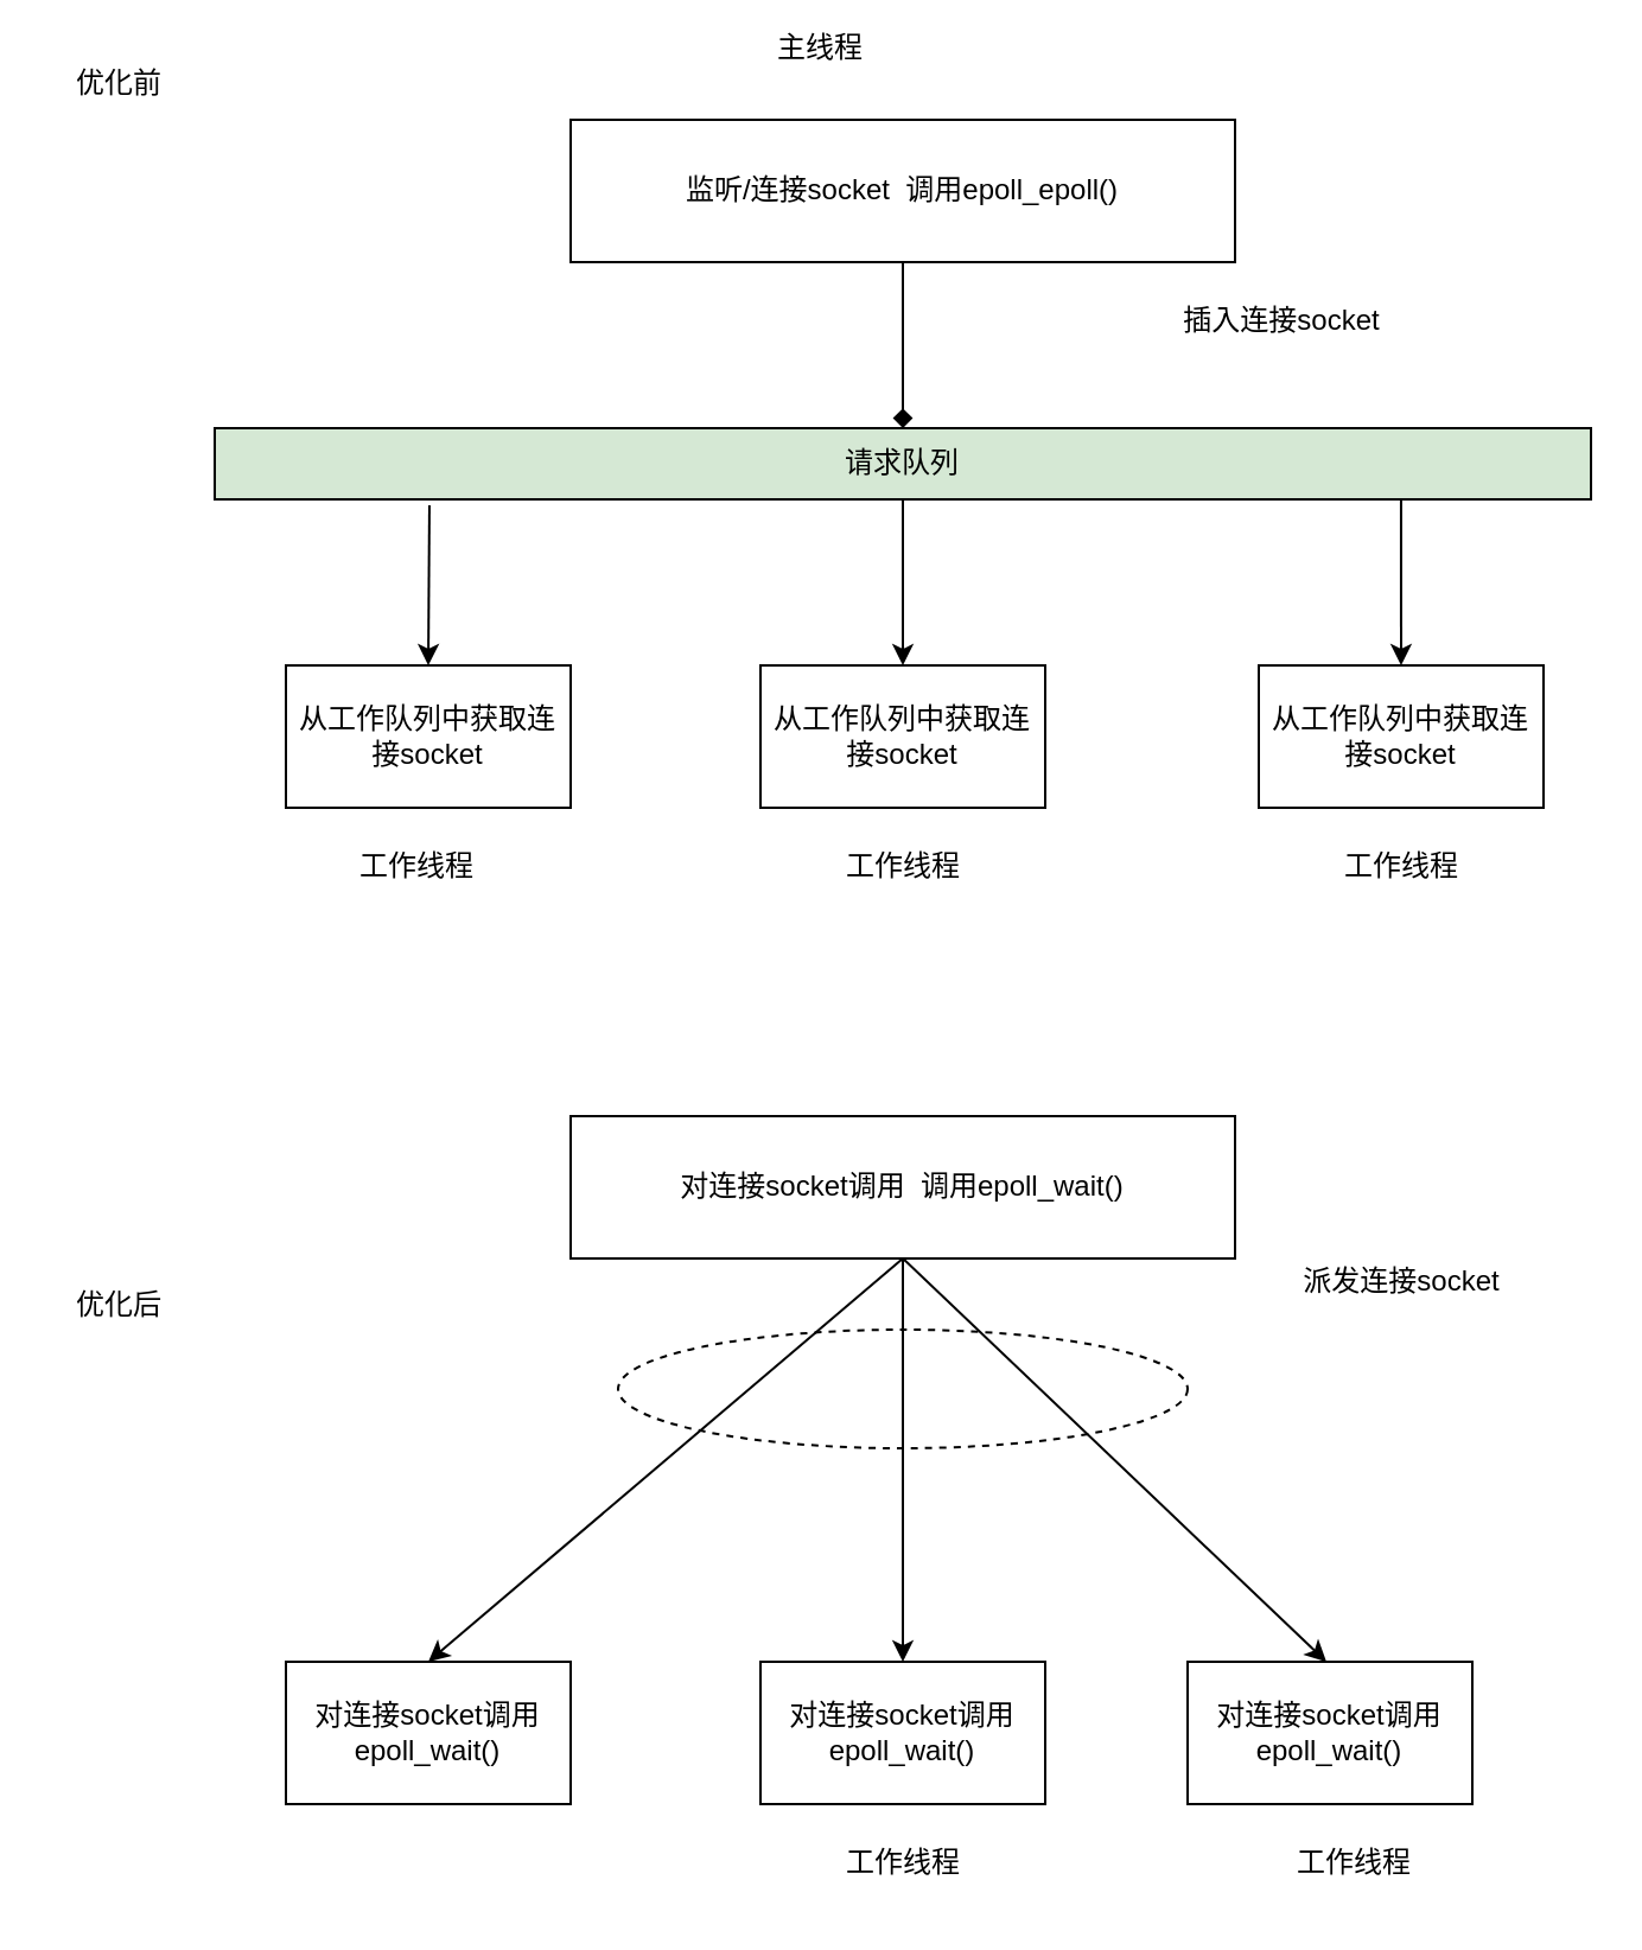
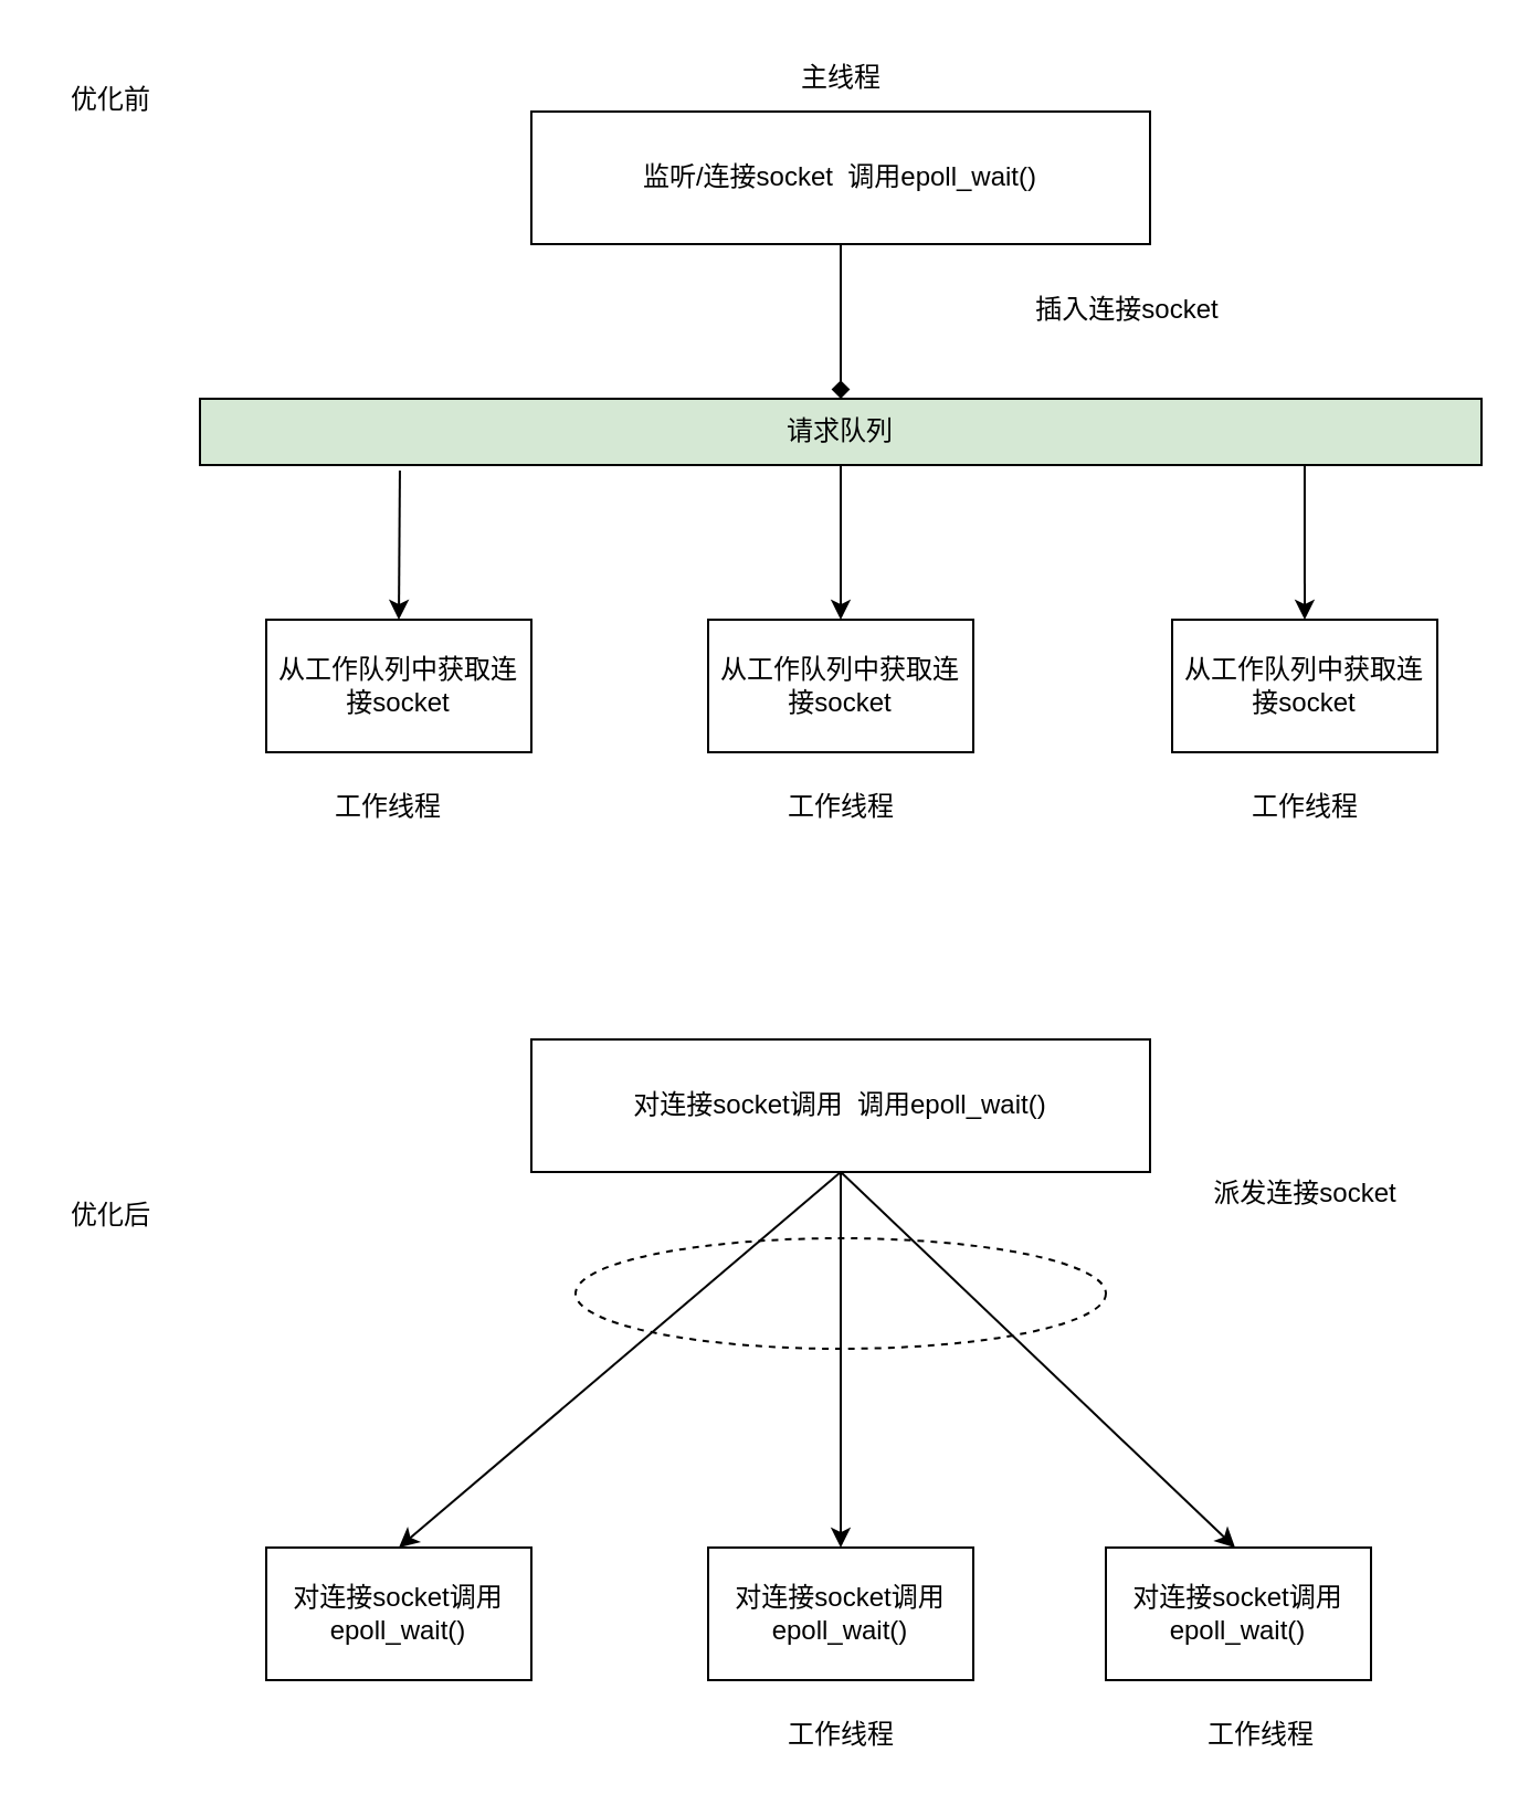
  <mxCell id="0" />
  <mxCell id="1" parent="0" />
  <mxCell id="2" value="" style="ellipse;whiteSpace=wrap;html=1;dashed=1;" vertex="1" parent="1"><mxGeometry x="260" y="560" width="240" height="50" as="geometry" /></mxCell>
- <mxCell id="3" value="监听/连接socket&amp;nbsp; 调用epoll_epoll()" style="rounded=0;whiteSpace=wrap;html=1;" vertex="1" parent="1"><mxGeometry x="240" y="50" width="280" height="60" as="geometry" /></mxCell>
+ <mxCell id="3" value="监听/连接socket&amp;nbsp; 调用epoll_wait()" style="rounded=0;whiteSpace=wrap;html=1;" vertex="1" parent="1"><mxGeometry x="240" y="50" width="280" height="60" as="geometry" /></mxCell>
  <mxCell id="4" value="" style="endArrow=diamond;html=1;exitX=0.5;exitY=1;exitDx=0;exitDy=0;entryX=0.5;entryY=0;entryDx=0;entryDy=0;" edge="1" parent="1" source="3" target="6"><mxGeometry width="50" height="50" relative="1" as="geometry"><mxPoint x="490" y="270" as="sourcePoint" /><mxPoint x="380" y="150" as="targetPoint" /></mxGeometry></mxCell>
- <mxCell id="5" value="插入连接socket" style="text;html=1;strokeColor=none;fillColor=none;align=center;verticalAlign=middle;whiteSpace=wrap;rounded=0;" vertex="1" parent="1"><mxGeometry x="480" y="120" width="120" height="30" as="geometry" /></mxCell>
+ <mxCell id="5" value="插入连接socket" style="text;html=1;strokeColor=none;fillColor=none;align=center;verticalAlign=middle;whiteSpace=wrap;rounded=0;" vertex="1" parent="1"><mxGeometry x="450" y="125" width="120" height="30" as="geometry" /></mxCell>
  <mxCell id="6" value="请求队列" style="rounded=0;whiteSpace=wrap;html=1;fillColor=#d5e8d4;" vertex="1" parent="1"><mxGeometry x="90" y="180" width="580" height="30" as="geometry" /></mxCell>
  <mxCell id="7" value="从工作队列中获取连接socket" style="whiteSpace=wrap;html=1;" vertex="1" parent="1"><mxGeometry x="120" y="280" width="120" height="60" as="geometry" /></mxCell>
  <mxCell id="8" value="从工作队列中获取连接socket" style="whiteSpace=wrap;html=1;" vertex="1" parent="1"><mxGeometry x="320" y="280" width="120" height="60" as="geometry" /></mxCell>
  <mxCell id="9" value="从工作队列中获取连接socket" style="whiteSpace=wrap;html=1;" vertex="1" parent="1"><mxGeometry x="530" y="280" width="120" height="60" as="geometry" /></mxCell>
  <mxCell id="10" value="" style="endArrow=classic;html=1;exitX=0.156;exitY=1.084;exitDx=0;exitDy=0;exitPerimeter=0;entryX=0.5;entryY=0;entryDx=0;entryDy=0;" edge="1" parent="1" source="6" target="7"><mxGeometry width="50" height="50" relative="1" as="geometry"><mxPoint x="200" y="450" as="sourcePoint" /><mxPoint x="250" y="400" as="targetPoint" /></mxGeometry></mxCell>
  <mxCell id="11" value="" style="endArrow=classic;html=1;exitX=0.5;exitY=1;exitDx=0;exitDy=0;entryX=0.5;entryY=0;entryDx=0;entryDy=0;" edge="1" parent="1" source="6" target="8"><mxGeometry width="50" height="50" relative="1" as="geometry"><mxPoint x="190.48" y="222.52" as="sourcePoint" /><mxPoint x="190" y="290" as="targetPoint" /></mxGeometry></mxCell>
  <mxCell id="12" value="" style="endArrow=classic;html=1;exitX=0.862;exitY=1;exitDx=0;exitDy=0;exitPerimeter=0;" edge="1" parent="1" source="6" target="9"><mxGeometry width="50" height="50" relative="1" as="geometry"><mxPoint x="200.48" y="232.52" as="sourcePoint" /><mxPoint x="200" y="300" as="targetPoint" /></mxGeometry></mxCell>
  <mxCell id="13" value="工作线程" style="text;html=1;align=center;verticalAlign=middle;resizable=0;points=[];autosize=1;strokeColor=none;fillColor=none;" vertex="1" parent="1"><mxGeometry x="140" y="350" width="70" height="30" as="geometry" /></mxCell>
  <mxCell id="14" value="工作线程" style="text;html=1;align=center;verticalAlign=middle;resizable=0;points=[];autosize=1;strokeColor=none;fillColor=none;" vertex="1" parent="1"><mxGeometry x="555" y="350" width="70" height="30" as="geometry" /></mxCell>
  <mxCell id="15" value="工作线程" style="text;html=1;align=center;verticalAlign=middle;resizable=0;points=[];autosize=1;strokeColor=none;fillColor=none;" vertex="1" parent="1"><mxGeometry x="345" y="350" width="70" height="30" as="geometry" /></mxCell>
- <mxCell id="16" value="主线程" style="text;html=1;align=center;verticalAlign=middle;resizable=0;points=[];autosize=1;strokeColor=none;fillColor=none;" vertex="1" parent="1"><mxGeometry x="315" y="5" width="60" height="30" as="geometry" /></mxCell>
+ <mxCell id="16" value="主线程" style="text;html=1;align=center;verticalAlign=middle;resizable=0;points=[];autosize=1;strokeColor=none;fillColor=none;" vertex="1" parent="1"><mxGeometry x="350" y="20" width="60" height="30" as="geometry" /></mxCell>
  <mxCell id="17" value="对连接socket调用&amp;nbsp; 调用epoll_wait()" style="rounded=0;whiteSpace=wrap;html=1;" vertex="1" parent="1"><mxGeometry x="240" y="470" width="280" height="60" as="geometry" /></mxCell>
  <mxCell id="18" value="对连接socket调用&lt;br&gt;epoll_wait()" style="whiteSpace=wrap;html=1;" vertex="1" parent="1"><mxGeometry x="120" y="700" width="120" height="60" as="geometry" /></mxCell>
  <mxCell id="19" value="" style="endArrow=classic;html=1;exitX=0.5;exitY=1;exitDx=0;exitDy=0;entryX=0.5;entryY=0;entryDx=0;entryDy=0;" edge="1" parent="1" source="17" target="18"><mxGeometry width="50" height="50" relative="1" as="geometry"><mxPoint x="180.48" y="632.52" as="sourcePoint" /><mxPoint x="250" y="820" as="targetPoint" /></mxGeometry></mxCell>
  <mxCell id="20" value="" style="endArrow=classic;html=1;exitX=0.5;exitY=1;exitDx=0;exitDy=0;entryX=0.5;entryY=0;entryDx=0;entryDy=0;" edge="1" parent="1" source="17"><mxGeometry width="50" height="50" relative="1" as="geometry"><mxPoint x="380" y="630" as="sourcePoint" /><mxPoint x="380" y="700" as="targetPoint" /></mxGeometry></mxCell>
  <mxCell id="21" value="" style="endArrow=classic;html=1;exitX=0.5;exitY=1;exitDx=0;exitDy=0;" edge="1" parent="1" source="17"><mxGeometry width="50" height="50" relative="1" as="geometry"><mxPoint x="589.96" y="630" as="sourcePoint" /><mxPoint x="558.5" y="700" as="targetPoint" /></mxGeometry></mxCell>
  <mxCell id="22" value="工作线程" style="text;html=1;align=center;verticalAlign=middle;resizable=0;points=[];autosize=1;strokeColor=none;fillColor=none;" vertex="1" parent="1"><mxGeometry x="535" y="770" width="70" height="30" as="geometry" /></mxCell>
  <mxCell id="23" value="工作线程" style="text;html=1;align=center;verticalAlign=middle;resizable=0;points=[];autosize=1;strokeColor=none;fillColor=none;" vertex="1" parent="1"><mxGeometry x="345" y="770" width="70" height="30" as="geometry" /></mxCell>
  <mxCell id="24" value="派发连接socket" style="text;html=1;align=center;verticalAlign=middle;resizable=0;points=[];autosize=1;strokeColor=none;fillColor=none;" vertex="1" parent="1"><mxGeometry x="535" y="525" width="110" height="30" as="geometry" /></mxCell>
  <mxCell id="25" value="对连接socket调用&lt;br&gt;epoll_wait()" style="whiteSpace=wrap;html=1;" vertex="1" parent="1"><mxGeometry x="320" y="700" width="120" height="60" as="geometry" /></mxCell>
  <mxCell id="26" value="对连接socket调用&lt;br&gt;epoll_wait()" style="whiteSpace=wrap;html=1;" vertex="1" parent="1"><mxGeometry x="500" y="700" width="120" height="60" as="geometry" /></mxCell>
- <mxCell id="27" value="优化前" style="text;html=1;strokeColor=none;fillColor=none;align=center;verticalAlign=middle;whiteSpace=wrap;rounded=0;dashed=1;" vertex="1" parent="1"><mxGeometry x="20" y="20" width="60" height="30" as="geometry" /></mxCell>
+ <mxCell id="27" value="优化前" style="text;html=1;strokeColor=none;fillColor=none;align=center;verticalAlign=middle;whiteSpace=wrap;rounded=0;dashed=1;" vertex="1" parent="1"><mxGeometry x="20" y="30" width="60" height="30" as="geometry" /></mxCell>
  <mxCell id="28" value="优化后" style="text;html=1;strokeColor=none;fillColor=none;align=center;verticalAlign=middle;whiteSpace=wrap;rounded=0;dashed=1;" vertex="1" parent="1"><mxGeometry x="20" y="535" width="60" height="30" as="geometry" /></mxCell>
